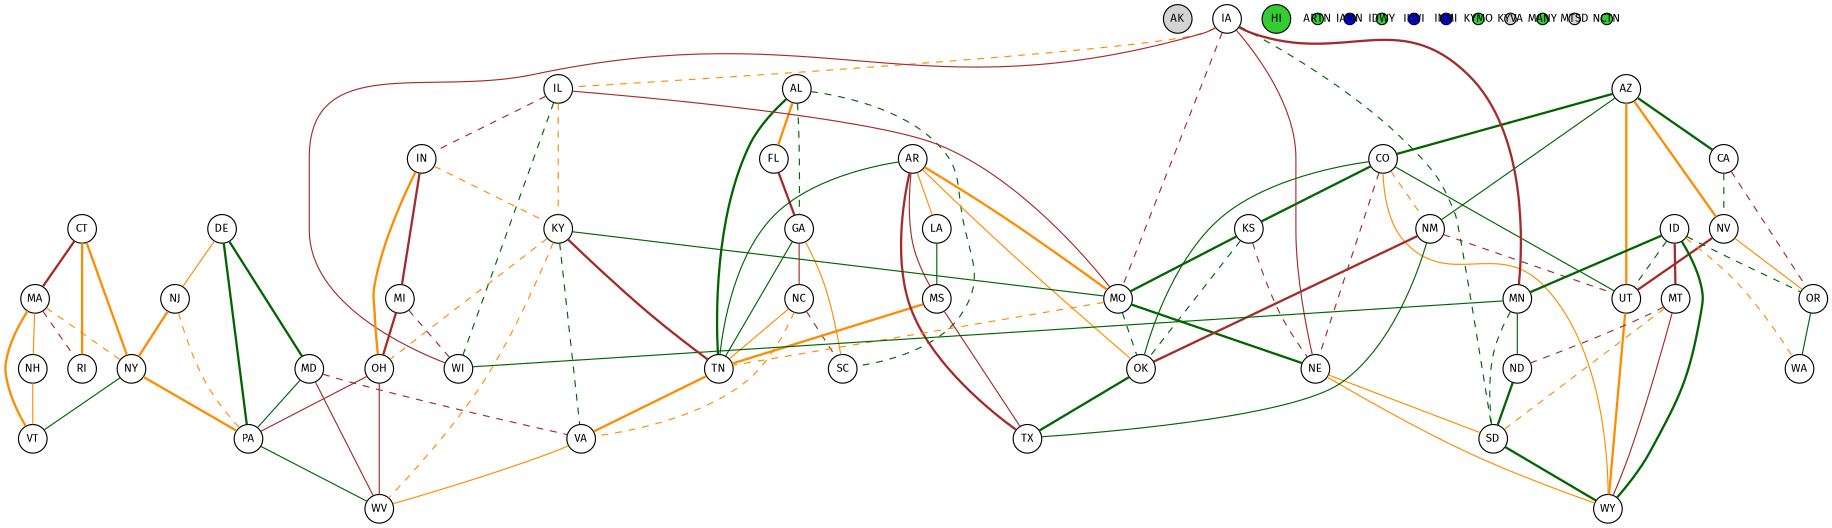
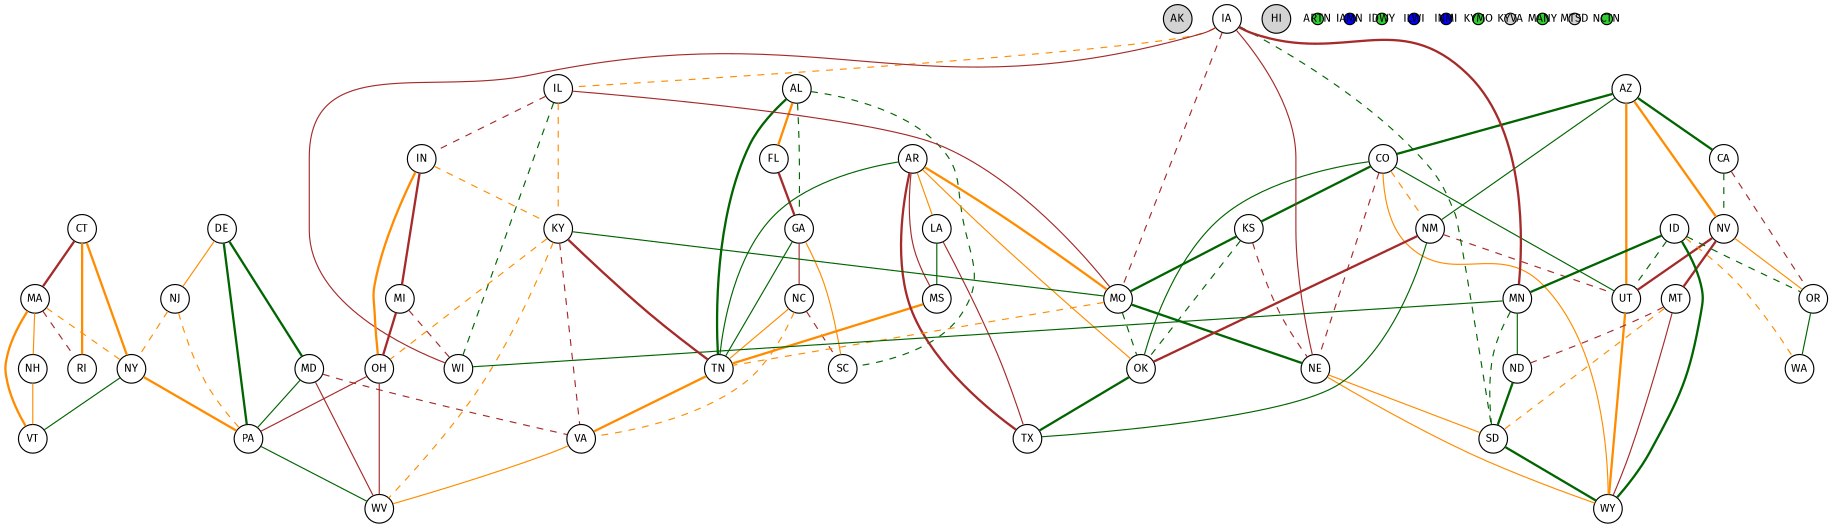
  strict graph {
    fontname="Fira Sans"
    penwidth=7
    node [fixedsize=true fontname="Fira Sans" fontsize=10]
    edge [color=darkorange fontname="Fira Sans" style=solid]
    AK [fillcolor=lightgray height=0.35 style=filled width=0.35]
    AL [height=0.35 width=0.35]
    FL [height=0.35 width=0.35]
    GA [height=0.35 width=0.35]
    TN [height=0.35 width=0.35]
    SC [height=0.35 width=0.35]
    NC [height=0.35 width=0.35]
    MS [height=0.35 width=0.35]
    VA [height=0.35 width=0.35]
    AR [height=0.35 width=0.35]
    LA [height=0.35 width=0.35]
    MO [height=0.35 width=0.35]
    OK [height=0.35 width=0.35]
    TX [height=0.35 width=0.35]
    NE [height=0.35 width=0.35]
    AZ [height=0.35 width=0.35]
    CA [height=0.35 width=0.35]
    CO [height=0.35 width=0.35]
    NM [height=0.35 width=0.35]
    NV [height=0.35 width=0.35]
    UT [height=0.35 width=0.35]
    OR [height=0.35 width=0.35]
    KS [height=0.35 width=0.35]
    WY [height=0.35 width=0.35]
    WA [height=0.35 width=0.35]
    SD [height=0.35 width=0.35]
    CT [height=0.35 width=0.35]
    MA [height=0.35 width=0.35]
    NY [height=0.35 width=0.35]
    RI [height=0.35 width=0.35]
    NH [height=0.35 width=0.35]
    VT [height=0.35 width=0.35]
    PA [height=0.35 width=0.35]
    DE [height=0.35 width=0.35]
    MD [height=0.35 width=0.35]
    NJ [height=0.35 width=0.35]
    WV [height=0.35 width=0.35]
-   HI [fillcolor=limegreen height=0.35 style=filled width=0.35]
+   HI [fillcolor=lightgray height=0.35 style=filled width=0.35]
    IA [height=0.35 width=0.35]
    IL [height=0.35 width=0.35]
    MN [height=0.35 width=0.35]
    WI [height=0.35 width=0.35]
    IN [height=0.35 width=0.35]
    KY [height=0.35 width=0.35]
    ND [height=0.35 width=0.35]
    ID [height=0.35 width=0.35]
    MT [height=0.35 width=0.35]
    MI [height=0.35 width=0.35]
    OH [height=0.35 width=0.35]
    ARTN [fillcolor=limegreen height=0.13999999999999999 style=filled width=0.13999999999999999]
    IAMN [fillcolor=blue height=0.13999999999999999 style=filled width=0.13999999999999999]
    IDWY [fillcolor=limegreen height=0.13999999999999999 style=filled width=0.13999999999999999]
    ILWI [fillcolor=blue height=0.13999999999999999 style=filled width=0.13999999999999999]
    INMI [fillcolor=blue height=0.13999999999999999 style=filled width=0.13999999999999999]
    KYMO [fillcolor=limegreen height=0.13999999999999999 style=filled width=0.13999999999999999]
    KYVA [fillcolor=lightgray height=0.13999999999999999 style=filled width=0.13999999999999999]
    MANY [fillcolor=limegreen height=0.13999999999999999 style=filled width=0.13999999999999999]
    MTSD [fillcolor=lightgray height=0.13999999999999999 style=filled width=0.13999999999999999]
    NCTN [fillcolor=limegreen height=0.13999999999999999 style=filled width=0.13999999999999999]
    AL -- FL [style=bold]
    AL -- GA [color=darkgreen style=dashed]
    AL -- TN [color=darkgreen style=bold]
    AL -- SC [color=darkgreen style=dashed]
    FL -- GA [color=brown style=bold]
    GA -- TN [color=darkgreen]
    GA -- SC
    GA -- NC [color=brown]
    TN -- VA [style=bold]
    NC -- TN
    NC -- SC [color=brown style=dashed]
    NC -- VA [style=dashed]
    MS -- TN [style=bold]
    VA -- WV
    AR -- TN [color=darkgreen]
    AR -- MS [color=brown]
    AR -- LA
    AR -- MO [style=bold]
    AR -- OK
    AR -- TX [color=brown style=bold]
    LA -- MS [color=darkgreen]
-   MS -- TX [color=brown]
+   LA -- TX [color=brown]
    MO -- TN [style=dashed]
    MO -- OK [color=darkgreen style=dashed]
    MO -- NE [color=darkgreen style=bold]
    OK -- TX [color=darkgreen style=bold]
    NE -- WY
    NE -- SD
    AZ -- CA [color=darkgreen style=bold]
    AZ -- CO [color=darkgreen style=bold]
    AZ -- NM [color=darkgreen]
    AZ -- NV [style=bold]
    AZ -- UT [style=bold]
    CA -- NV [color=darkgreen style=dashed]
    CA -- OR [color=brown style=dashed]
    CO -- OK [color=darkgreen]
    CO -- NE [color=brown style=dashed]
    CO -- NM [style=dashed]
    CO -- UT [color=darkgreen]
    CO -- KS [color=darkgreen style=bold]
    CO -- WY
    NM -- OK [color=brown style=bold]
    NM -- TX [color=darkgreen]
    NM -- UT [color=brown style=dashed]
    NV -- UT [color=brown style=bold]
    NV -- OR
    UT -- WY [style=bold]
    OR -- WA [color=darkgreen]
    KS -- MO [color=darkgreen style=bold]
    KS -- OK [color=darkgreen style=dashed]
    KS -- NE [color=brown style=dashed]
    SD -- WY [color=darkgreen style=bold]
    CT -- MA [color=brown style=bold]
    CT -- NY [style=bold]
    CT -- RI [style=bold]
    MA -- NY [style=dashed]
    MA -- RI [color=brown style=dashed]
    MA -- NH
    MA -- VT [style=bold]
    NY -- VT [color=darkgreen]
    NY -- PA [style=bold]
    NH -- VT
    PA -- WV [color=darkgreen]
    DE -- PA [color=darkgreen style=bold]
    DE -- MD [color=darkgreen style=bold]
    DE -- NJ
    MD -- VA [color=brown style=dashed]
    MD -- PA [color=darkgreen]
    MD -- WV [color=brown]
-   NJ -- NY [style=bold]
+   NJ -- NY [style=dashed]
    NJ -- PA [style=dashed]
    IA -- MO [color=brown style=dashed]
    IA -- NE [color=brown]
    IA -- SD [color=darkgreen style=dashed]
    IA -- IL [style=dashed]
    IA -- MN [color=brown style=bold]
    IA -- WI [color=brown]
    IL -- MO [color=brown]
    IL -- WI [color=darkgreen style=dashed]
    IL -- IN [color=brown style=dashed]
    IL -- KY [style=dashed]
    MN -- SD [color=darkgreen style=dashed]
    MN -- WI [color=darkgreen]
    MN -- ND [color=darkgreen]
    IN -- KY [style=dashed]
    IN -- MI [color=brown style=bold]
    IN -- OH [style=bold]
    KY -- TN [color=brown style=bold]
-   KY -- VA [color=darkgreen style=dashed]
+   KY -- VA [color=brown style=dashed]
    KY -- MO [color=darkgreen]
    KY -- WV [style=dashed]
    KY -- OH [style=dashed]
    ND -- SD [color=darkgreen style=bold]
    ID -- UT [color=darkgreen style=dashed]
    ID -- OR [color=darkgreen style=dashed]
    ID -- WY [color=darkgreen style=bold]
    ID -- WA [style=dashed]
    ID -- MN [color=darkgreen style=bold]
-   ID -- MT [color=brown style=bold]
+   NV -- MT [color=brown style=bold]
    MT -- WY [color=brown]
    MT -- SD [style=dashed]
    MT -- ND [color=brown style=dashed]
    MI -- WI [color=brown style=dashed]
    MI -- OH [color=brown style=bold]
    OH -- PA [color=brown]
    OH -- WV [color=brown]
  }
